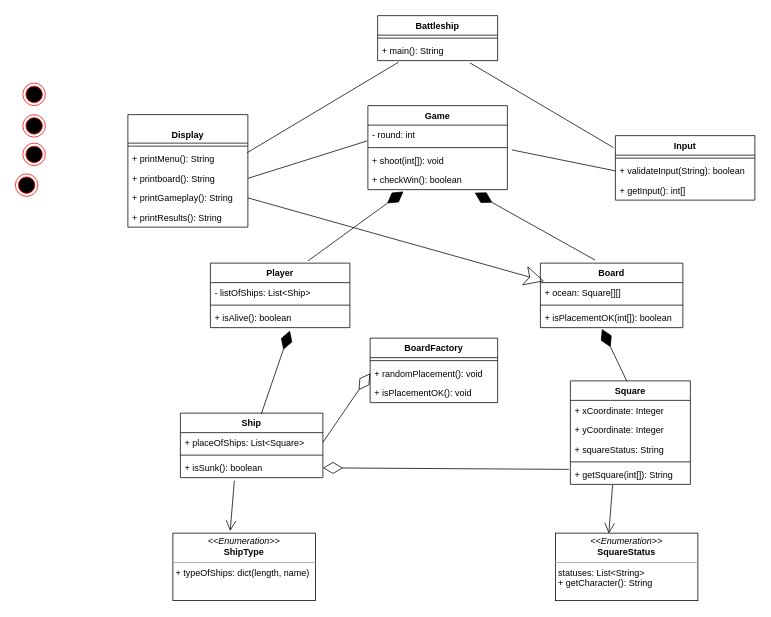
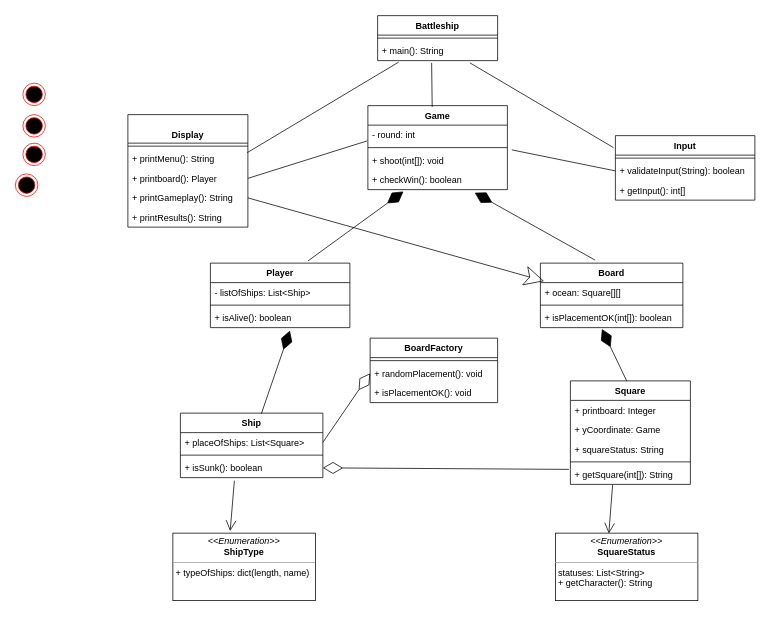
  <mxCell id="0" />
  <mxCell id="1" parent="0" />
  <mxCell id="2" value="Battleship&#10;" style="swimlane;fontStyle=1;align=center;verticalAlign=top;childLayout=stackLayout;horizontal=1;startSize=26;horizontalStack=0;resizeParent=1;resizeParentMax=0;resizeLast=0;collapsible=1;marginBottom=0;" vertex="1" parent="1"><mxGeometry x="503" width="160" height="60" as="geometry" y="20" /></mxCell>
  <mxCell id="3" value="" style="line;strokeWidth=1;fillColor=none;align=left;verticalAlign=middle;spacingTop=-1;spacingLeft=3;spacingRight=3;rotatable=0;labelPosition=right;points=[];portConstraint=eastwest;" vertex="1" parent="2"><mxGeometry y="26" width="160" height="8" as="geometry" /></mxCell>
  <mxCell id="4" value="+ main(): String" style="text;strokeColor=none;fillColor=none;align=left;verticalAlign=top;spacingLeft=4;spacingRight=4;overflow=hidden;rotatable=0;points=[[0,0.5],[1,0.5]];portConstraint=eastwest;" vertex="1" parent="2"><mxGeometry y="34" width="160" height="26" as="geometry" /></mxCell>
  <mxCell id="5" value="&#10;Display" style="swimlane;fontStyle=1;align=center;verticalAlign=top;childLayout=stackLayout;horizontal=1;startSize=38;horizontalStack=0;resizeParent=1;resizeParentMax=0;resizeLast=0;collapsible=1;marginBottom=0;" vertex="1" parent="1"><mxGeometry x="170" y="152" width="160" height="150" as="geometry" /></mxCell>
  <mxCell id="6" value="" style="line;strokeWidth=1;fillColor=none;align=left;verticalAlign=middle;spacingTop=-1;spacingLeft=3;spacingRight=3;rotatable=0;labelPosition=right;points=[];portConstraint=eastwest;" vertex="1" parent="5"><mxGeometry y="38" width="160" height="8" as="geometry" /></mxCell>
  <mxCell id="7" value="+ printMenu(): String" style="text;strokeColor=none;fillColor=none;align=left;verticalAlign=top;spacingLeft=4;spacingRight=4;overflow=hidden;rotatable=0;points=[[0,0.5],[1,0.5]];portConstraint=eastwest;" vertex="1" parent="5"><mxGeometry y="46" width="160" height="26" as="geometry" /></mxCell>
- <mxCell id="8" value="+ printboard(): String" style="text;strokeColor=none;fillColor=none;align=left;verticalAlign=top;spacingLeft=4;spacingRight=4;overflow=hidden;rotatable=0;points=[[0,0.5],[1,0.5]];portConstraint=eastwest;" vertex="1" parent="5"><mxGeometry y="72" width="160" height="26" as="geometry" /></mxCell>
+ <mxCell id="8" value="+ printboard(): Player" style="text;strokeColor=none;fillColor=none;align=left;verticalAlign=top;spacingLeft=4;spacingRight=4;overflow=hidden;rotatable=0;points=[[0,0.5],[1,0.5]];portConstraint=eastwest;" vertex="1" parent="5"><mxGeometry y="72" width="160" height="26" as="geometry" /></mxCell>
  <mxCell id="9" value="+ printGameplay(): String" style="text;strokeColor=none;fillColor=none;align=left;verticalAlign=top;spacingLeft=4;spacingRight=4;overflow=hidden;rotatable=0;points=[[0,0.5],[1,0.5]];portConstraint=eastwest;" vertex="1" parent="5"><mxGeometry y="98" width="160" height="26" as="geometry" /></mxCell>
  <mxCell id="10" value="+ printResults(): String" style="text;strokeColor=none;fillColor=none;align=left;verticalAlign=top;spacingLeft=4;spacingRight=4;overflow=hidden;rotatable=0;points=[[0,0.5],[1,0.5]];portConstraint=eastwest;" vertex="1" parent="5"><mxGeometry y="124" width="160" height="26" as="geometry" /></mxCell>
  <mxCell id="11" value="Input" style="swimlane;fontStyle=1;align=center;verticalAlign=top;childLayout=stackLayout;horizontal=1;startSize=26;horizontalStack=0;resizeParent=1;resizeParentMax=0;resizeLast=0;collapsible=1;marginBottom=0;" vertex="1" parent="1"><mxGeometry x="820" y="180" width="186" height="86" as="geometry" /></mxCell>
  <mxCell id="12" value="" style="line;strokeWidth=1;fillColor=none;align=left;verticalAlign=middle;spacingTop=-1;spacingLeft=3;spacingRight=3;rotatable=0;labelPosition=right;points=[];portConstraint=eastwest;" vertex="1" parent="11"><mxGeometry y="26" width="186" height="8" as="geometry" /></mxCell>
  <mxCell id="13" value="+ validateInput(String): boolean" style="text;strokeColor=none;fillColor=none;align=left;verticalAlign=top;spacingLeft=4;spacingRight=4;overflow=hidden;rotatable=0;points=[[0,0.5],[1,0.5]];portConstraint=eastwest;" vertex="1" parent="11"><mxGeometry y="34" width="186" height="26" as="geometry" /></mxCell>
  <mxCell id="14" value="+ getInput(): int[]" style="text;strokeColor=none;fillColor=none;align=left;verticalAlign=top;spacingLeft=4;spacingRight=4;overflow=hidden;rotatable=0;points=[[0,0.5],[1,0.5]];portConstraint=eastwest;" vertex="1" parent="11"><mxGeometry y="60" width="186" height="26" as="geometry" /></mxCell>
  <mxCell id="15" value="Game" style="swimlane;fontStyle=1;align=center;verticalAlign=top;childLayout=stackLayout;horizontal=1;startSize=26;horizontalStack=0;resizeParent=1;resizeParentMax=0;resizeLast=0;collapsible=1;marginBottom=0;" vertex="1" parent="1"><mxGeometry x="490" y="140" width="186" height="112" as="geometry" /></mxCell>
  <mxCell id="16" value="- round: int   " style="text;strokeColor=none;fillColor=none;align=left;verticalAlign=top;spacingLeft=4;spacingRight=4;overflow=hidden;rotatable=0;points=[[0,0.5],[1,0.5]];portConstraint=eastwest;" vertex="1" parent="15"><mxGeometry y="26" width="186" height="26" as="geometry" /></mxCell>
  <mxCell id="17" value="" style="line;strokeWidth=1;fillColor=none;align=left;verticalAlign=middle;spacingTop=-1;spacingLeft=3;spacingRight=3;rotatable=0;labelPosition=right;points=[];portConstraint=eastwest;" vertex="1" parent="15"><mxGeometry y="52" width="186" height="8" as="geometry" /></mxCell>
  <mxCell id="18" value="+ shoot(int[]): void   " style="text;strokeColor=none;fillColor=none;align=left;verticalAlign=top;spacingLeft=4;spacingRight=4;overflow=hidden;rotatable=0;points=[[0,0.5],[1,0.5]];portConstraint=eastwest;" vertex="1" parent="15"><mxGeometry y="60" width="186" height="26" as="geometry" /></mxCell>
  <mxCell id="19" value="+ checkWin(): boolean" style="text;strokeColor=none;fillColor=none;align=left;verticalAlign=top;spacingLeft=4;spacingRight=4;overflow=hidden;rotatable=0;points=[[0,0.5],[1,0.5]];portConstraint=eastwest;" vertex="1" parent="15"><mxGeometry y="86" width="186" height="26" as="geometry" /></mxCell>
  <mxCell id="20" value="Player" style="swimlane;fontStyle=1;align=center;verticalAlign=top;childLayout=stackLayout;horizontal=1;startSize=26;horizontalStack=0;resizeParent=1;resizeParentMax=0;resizeLast=0;collapsible=1;marginBottom=0;" vertex="1" parent="1"><mxGeometry x="280" y="350" width="186" height="86" as="geometry" /></mxCell>
  <mxCell id="21" value="- listOfShips: List&lt;Ship&gt;" style="text;strokeColor=none;fillColor=none;align=left;verticalAlign=top;spacingLeft=4;spacingRight=4;overflow=hidden;rotatable=0;points=[[0,0.5],[1,0.5]];portConstraint=eastwest;" vertex="1" parent="20"><mxGeometry y="26" width="186" height="26" as="geometry" /></mxCell>
  <mxCell id="22" value="" style="line;strokeWidth=1;fillColor=none;align=left;verticalAlign=middle;spacingTop=-1;spacingLeft=3;spacingRight=3;rotatable=0;labelPosition=right;points=[];portConstraint=eastwest;" vertex="1" parent="20"><mxGeometry y="52" width="186" height="8" as="geometry" /></mxCell>
  <mxCell id="23" value="+ isAlive(): boolean" style="text;strokeColor=none;fillColor=none;align=left;verticalAlign=top;spacingLeft=4;spacingRight=4;overflow=hidden;rotatable=0;points=[[0,0.5],[1,0.5]];portConstraint=eastwest;" vertex="1" parent="20"><mxGeometry y="60" width="186" height="26" as="geometry" /></mxCell>
  <mxCell id="24" value="BoardFactory" style="swimlane;fontStyle=1;align=center;verticalAlign=top;childLayout=stackLayout;horizontal=1;startSize=26;horizontalStack=0;resizeParent=1;resizeParentMax=0;resizeLast=0;collapsible=1;marginBottom=0;" vertex="1" parent="1"><mxGeometry x="493" y="450" width="170" height="86" as="geometry" /></mxCell>
  <mxCell id="25" value="" style="line;strokeWidth=1;fillColor=none;align=left;verticalAlign=middle;spacingTop=-1;spacingLeft=3;spacingRight=3;rotatable=0;labelPosition=right;points=[];portConstraint=eastwest;" vertex="1" parent="24"><mxGeometry y="26" width="170" height="8" as="geometry" /></mxCell>
  <mxCell id="26" value="+ randomPlacement(): void" style="text;strokeColor=none;fillColor=none;align=left;verticalAlign=top;spacingLeft=4;spacingRight=4;overflow=hidden;rotatable=0;points=[[0,0.5],[1,0.5]];portConstraint=eastwest;" vertex="1" parent="24"><mxGeometry y="34" width="170" height="26" as="geometry" /></mxCell>
  <mxCell id="27" value="+ isPlacementOK(): void" style="text;strokeColor=none;fillColor=none;align=left;verticalAlign=top;spacingLeft=4;spacingRight=4;overflow=hidden;rotatable=0;points=[[0,0.5],[1,0.5]];portConstraint=eastwest;" vertex="1" parent="24"><mxGeometry y="60" width="170" height="26" as="geometry" /></mxCell>
  <mxCell id="28" value="Board" style="swimlane;fontStyle=1;align=center;verticalAlign=top;childLayout=stackLayout;horizontal=1;startSize=26;horizontalStack=0;resizeParent=1;resizeParentMax=0;resizeLast=0;collapsible=1;marginBottom=0;" vertex="1" parent="1"><mxGeometry x="720" y="350" width="190" height="86" as="geometry" /></mxCell>
  <mxCell id="29" value="+ ocean: Square[][] " style="text;strokeColor=none;fillColor=none;align=left;verticalAlign=top;spacingLeft=4;spacingRight=4;overflow=hidden;rotatable=0;points=[[0,0.5],[1,0.5]];portConstraint=eastwest;" vertex="1" parent="28"><mxGeometry y="26" width="190" height="26" as="geometry" /></mxCell>
  <mxCell id="30" value="" style="line;strokeWidth=1;fillColor=none;align=left;verticalAlign=middle;spacingTop=-1;spacingLeft=3;spacingRight=3;rotatable=0;labelPosition=right;points=[];portConstraint=eastwest;" vertex="1" parent="28"><mxGeometry y="52" width="190" height="8" as="geometry" /></mxCell>
  <mxCell id="31" value="+ isPlacementOK(int[]): boolean" style="text;strokeColor=none;fillColor=none;align=left;verticalAlign=top;spacingLeft=4;spacingRight=4;overflow=hidden;rotatable=0;points=[[0,0.5],[1,0.5]];portConstraint=eastwest;" vertex="1" parent="28"><mxGeometry y="60" width="190" height="26" as="geometry" /></mxCell>
  <mxCell id="32" value="Ship" style="swimlane;fontStyle=1;align=center;verticalAlign=top;childLayout=stackLayout;horizontal=1;startSize=26;horizontalStack=0;resizeParent=1;resizeParentMax=0;resizeLast=0;collapsible=1;marginBottom=0;" vertex="1" parent="1"><mxGeometry x="240" y="550" width="190" height="86" as="geometry" /></mxCell>
  <mxCell id="33" value="+ placeOfShips: List&lt;Square&gt;  " style="text;strokeColor=none;fillColor=none;align=left;verticalAlign=top;spacingLeft=4;spacingRight=4;overflow=hidden;rotatable=0;points=[[0,0.5],[1,0.5]];portConstraint=eastwest;" vertex="1" parent="32"><mxGeometry y="26" width="190" height="26" as="geometry" /></mxCell>
  <mxCell id="34" value="" style="line;strokeWidth=1;fillColor=none;align=left;verticalAlign=middle;spacingTop=-1;spacingLeft=3;spacingRight=3;rotatable=0;labelPosition=right;points=[];portConstraint=eastwest;" vertex="1" parent="32"><mxGeometry y="52" width="190" height="8" as="geometry" /></mxCell>
  <mxCell id="35" value="+ isSunk(): boolean" style="text;strokeColor=none;fillColor=none;align=left;verticalAlign=top;spacingLeft=4;spacingRight=4;overflow=hidden;rotatable=0;points=[[0,0.5],[1,0.5]];portConstraint=eastwest;" vertex="1" parent="32"><mxGeometry y="60" width="190" height="26" as="geometry" /></mxCell>
  <mxCell id="36" value="&lt;p style=&quot;margin:0px;margin-top:4px;text-align:center;&quot;&gt;&lt;i&gt;&amp;lt;&amp;lt;Enumeration&amp;gt;&amp;gt;&lt;/i&gt;&lt;br&gt;&lt;b&gt;ShipType&lt;/b&gt;&lt;/p&gt;&lt;hr size=&quot;1&quot;&gt;&lt;p style=&quot;margin:0px;margin-left:4px;&quot;&gt;+ typeOfShips: dict(length, name)&lt;/p&gt;&lt;p style=&quot;margin:0px;margin-left:4px;&quot;&gt;&lt;br&gt;&lt;/p&gt;" style="verticalAlign=top;align=left;overflow=fill;fontSize=12;fontFamily=Helvetica;html=1;" vertex="1" parent="1"><mxGeometry x="230" y="710" width="190" height="90" as="geometry" /></mxCell>
  <mxCell id="37" value="Square" style="swimlane;fontStyle=1;align=center;verticalAlign=top;childLayout=stackLayout;horizontal=1;startSize=26;horizontalStack=0;resizeParent=1;resizeParentMax=0;resizeLast=0;collapsible=1;marginBottom=0;" vertex="1" parent="1"><mxGeometry x="760" y="507" width="160" height="138" as="geometry" /></mxCell>
- <mxCell id="38" value="+ xCoordinate: Integer&#10;" style="text;strokeColor=none;fillColor=none;align=left;verticalAlign=top;spacingLeft=4;spacingRight=4;overflow=hidden;rotatable=0;points=[[0,0.5],[1,0.5]];portConstraint=eastwest;" vertex="1" parent="37"><mxGeometry y="26" width="160" height="26" as="geometry" /></mxCell>
- <mxCell id="39" value="+ yCoordinate: Integer&#10;" style="text;strokeColor=none;fillColor=none;align=left;verticalAlign=top;spacingLeft=4;spacingRight=4;overflow=hidden;rotatable=0;points=[[0,0.5],[1,0.5]];portConstraint=eastwest;" vertex="1" parent="37"><mxGeometry y="52" width="160" height="26" as="geometry" /></mxCell>
+ <mxCell id="38" value="+ printboard: Integer&#10;" style="text;strokeColor=none;fillColor=none;align=left;verticalAlign=top;spacingLeft=4;spacingRight=4;overflow=hidden;rotatable=0;points=[[0,0.5],[1,0.5]];portConstraint=eastwest;" vertex="1" parent="37"><mxGeometry y="26" width="160" height="26" as="geometry" /></mxCell>
+ <mxCell id="39" value="+ yCoordinate: Game&#10;" style="text;strokeColor=none;fillColor=none;align=left;verticalAlign=top;spacingLeft=4;spacingRight=4;overflow=hidden;rotatable=0;points=[[0,0.5],[1,0.5]];portConstraint=eastwest;" vertex="1" parent="37"><mxGeometry y="52" width="160" height="26" as="geometry" /></mxCell>
  <mxCell id="40" value="+ squareStatus: String&#10;" style="text;strokeColor=none;fillColor=none;align=left;verticalAlign=top;spacingLeft=4;spacingRight=4;overflow=hidden;rotatable=0;points=[[0,0.5],[1,0.5]];portConstraint=eastwest;" vertex="1" parent="37"><mxGeometry y="78" width="160" height="26" as="geometry" /></mxCell>
  <mxCell id="41" value="" style="line;strokeWidth=1;fillColor=none;align=left;verticalAlign=middle;spacingTop=-1;spacingLeft=3;spacingRight=3;rotatable=0;labelPosition=right;points=[];portConstraint=eastwest;" vertex="1" parent="37"><mxGeometry y="104" width="160" height="8" as="geometry" /></mxCell>
  <mxCell id="42" value="+ getSquare(int[]): String" style="text;strokeColor=none;fillColor=none;align=left;verticalAlign=top;spacingLeft=4;spacingRight=4;overflow=hidden;rotatable=0;points=[[0,0.5],[1,0.5]];portConstraint=eastwest;" vertex="1" parent="37"><mxGeometry y="112" width="160" height="26" as="geometry" /></mxCell>
  <mxCell id="43" value="&lt;p style=&quot;margin:0px;margin-top:4px;text-align:center;&quot;&gt;&lt;i&gt;&amp;lt;&amp;lt;Enumeration&amp;gt;&amp;gt;&lt;/i&gt;&lt;br&gt;&lt;b&gt;SquareStatus&lt;/b&gt;&lt;/p&gt;&lt;hr size=&quot;1&quot;&gt;&lt;p style=&quot;margin:0px;margin-left:4px;&quot;&gt;statuses: List&amp;lt;String&amp;gt;&lt;/p&gt;&lt;p style=&quot;margin:0px;margin-left:4px;&quot;&gt;+ getCharacter(): String&amp;nbsp;&lt;br&gt;&lt;/p&gt;&lt;p style=&quot;margin:0px;margin-left:4px;&quot;&gt;&lt;br&gt;&lt;/p&gt;" style="verticalAlign=top;align=left;overflow=fill;fontSize=12;fontFamily=Helvetica;html=1;" vertex="1" parent="1"><mxGeometry x="740" y="710" width="190" height="90" as="geometry" /></mxCell>
  <mxCell id="44" value="" style="endArrow=open;endFill=1;endSize=12;html=1;rounded=0;exitX=0.352;exitY=1.026;exitDx=0;exitDy=0;exitPerimeter=0;entryX=0.375;entryY=0.006;entryDx=0;entryDy=0;entryPerimeter=0;" edge="1" parent="1" source="42" target="43"><mxGeometry width="160" relative="1" as="geometry"><mxPoint x="548" y="710" as="sourcePoint" /><mxPoint x="648" y="750" as="targetPoint" /></mxGeometry></mxCell>
  <mxCell id="45" value="" style="endArrow=open;endFill=1;endSize=12;html=1;rounded=0;exitX=0.379;exitY=1.154;exitDx=0;exitDy=0;exitPerimeter=0;entryX=0.402;entryY=-0.031;entryDx=0;entryDy=0;entryPerimeter=0;" edge="1" parent="1" source="35" target="36"><mxGeometry width="160" relative="1" as="geometry"><mxPoint x="392" y="630" as="sourcePoint" /><mxPoint x="392" y="754" as="targetPoint" /></mxGeometry></mxCell>
  <mxCell id="46" value="" style="endArrow=diamondThin;endFill=1;endSize=24;html=1;rounded=0;exitX=0.47;exitY=0.002;exitDx=0;exitDy=0;exitPerimeter=0;entryX=0.432;entryY=1.071;entryDx=0;entryDy=0;entryPerimeter=0;" edge="1" parent="1" source="37" target="31"><mxGeometry width="160" relative="1" as="geometry"><mxPoint x="522" y="470" as="sourcePoint" /><mxPoint x="682" y="470" as="targetPoint" /></mxGeometry></mxCell>
  <mxCell id="47" value="" style="endArrow=diamondThin;endFill=1;endSize=24;html=1;rounded=0;entryX=0.57;entryY=1.154;entryDx=0;entryDy=0;entryPerimeter=0;exitX=0.568;exitY=0.011;exitDx=0;exitDy=0;exitPerimeter=0;" edge="1" parent="1" source="32" target="23"><mxGeometry width="160" relative="1" as="geometry"><mxPoint x="330" y="510" as="sourcePoint" /><mxPoint x="490" y="510" as="targetPoint" /></mxGeometry></mxCell>
  <mxCell id="48" value="" style="endArrow=diamondThin;endFill=1;endSize=24;html=1;rounded=0;entryX=0.766;entryY=1.16;entryDx=0;entryDy=0;entryPerimeter=0;exitX=0.384;exitY=-0.047;exitDx=0;exitDy=0;exitPerimeter=0;" edge="1" parent="1" source="28" target="19"><mxGeometry width="160" relative="1" as="geometry"><mxPoint x="560" y="326" as="sourcePoint" /><mxPoint x="720" y="326" as="targetPoint" /></mxGeometry></mxCell>
  <mxCell id="49" value="" style="endArrow=diamondThin;endFill=1;endSize=24;html=1;rounded=0;entryX=0.255;entryY=1.096;entryDx=0;entryDy=0;entryPerimeter=0;exitX=0.7;exitY=-0.035;exitDx=0;exitDy=0;exitPerimeter=0;" edge="1" parent="1" source="20" target="19"><mxGeometry width="160" relative="1" as="geometry"><mxPoint x="530" y="325.17" as="sourcePoint" /><mxPoint x="690" y="325.17" as="targetPoint" /></mxGeometry></mxCell>
  <mxCell id="50" value="" style="endArrow=none;endFill=0;endSize=24;html=1;rounded=0;entryX=0.175;entryY=1.077;entryDx=0;entryDy=0;entryPerimeter=0;exitX=0.995;exitY=0.179;exitDx=0;exitDy=0;exitPerimeter=0;" edge="1" parent="1" source="7" target="4"><mxGeometry width="160" relative="1" as="geometry"><mxPoint x="330" y="90" as="sourcePoint" /><mxPoint x="500.76" y="93.502" as="targetPoint" /></mxGeometry></mxCell>
  <mxCell id="51" value="" style="endArrow=none;endFill=0;endSize=24;html=1;rounded=0;entryX=0.769;entryY=1.115;entryDx=0;entryDy=0;exitX=-0.013;exitY=0.186;exitDx=0;exitDy=0;exitPerimeter=0;entryPerimeter=0;" edge="1" parent="1" source="11" target="4"><mxGeometry width="160" relative="1" as="geometry"><mxPoint x="410" y="320" as="sourcePoint" /><mxPoint x="663" y="85" as="targetPoint" /></mxGeometry></mxCell>
+ <mxCell id="52" value="" style="endArrow=none;endFill=0;endSize=24;html=1;rounded=0;exitX=0.461;exitY=0.016;exitDx=0;exitDy=0;exitPerimeter=0;entryX=0.45;entryY=1.115;entryDx=0;entryDy=0;entryPerimeter=0;" edge="1" parent="1" source="15" target="4"><mxGeometry width="160" relative="1" as="geometry"><mxPoint x="410" y="320" as="sourcePoint" /><mxPoint x="576" y="90" as="targetPoint" /></mxGeometry></mxCell>
  <mxCell id="53" value="" style="endArrow=diamondThin;endFill=0;endSize=24;html=1;rounded=0;entryX=1;entryY=0.5;entryDx=0;entryDy=0;exitX=-0.012;exitY=0.231;exitDx=0;exitDy=0;exitPerimeter=0;" edge="1" parent="1" source="42" target="35"><mxGeometry width="160" relative="1" as="geometry"><mxPoint x="600" y="420" as="sourcePoint" /><mxPoint x="760" y="420" as="targetPoint" /></mxGeometry></mxCell>
  <mxCell id="54" value="" style="endArrow=diamondThin;endFill=0;endSize=24;html=1;rounded=0;entryX=0;entryY=0.5;entryDx=0;entryDy=0;exitX=1;exitY=0.5;exitDx=0;exitDy=0;" edge="1" parent="1" source="33" target="26"><mxGeometry width="160" relative="1" as="geometry"><mxPoint x="420" y="580" as="sourcePoint" /><mxPoint x="580" y="580" as="targetPoint" /></mxGeometry></mxCell>
  <mxCell id="55" value="" style="ellipse;html=1;shape=endState;fillColor=#000000;strokeColor=#ff0000;" vertex="1" parent="1"><mxGeometry x="30" y="110" width="30" height="30" as="geometry" /></mxCell>
  <mxCell id="56" value="" style="ellipse;html=1;shape=endState;fillColor=#000000;strokeColor=#ff0000;" vertex="1" parent="1"><mxGeometry x="30" y="190" width="30" height="30" as="geometry" /></mxCell>
  <mxCell id="57" value="" style="ellipse;html=1;shape=endState;fillColor=#000000;strokeColor=#ff0000;" vertex="1" parent="1"><mxGeometry x="30" y="152" width="30" height="30" as="geometry" /></mxCell>
  <mxCell id="58" value="" style="ellipse;html=1;shape=endState;fillColor=#000000;strokeColor=#ff0000;" vertex="1" parent="1"><mxGeometry x="20" y="231" width="30" height="30" as="geometry" /></mxCell>
  <mxCell id="59" value="" style="endArrow=none;endFill=0;endSize=24;html=1;rounded=0;entryX=1.032;entryY=-0.038;entryDx=0;entryDy=0;entryPerimeter=0;exitX=0;exitY=0.5;exitDx=0;exitDy=0;" edge="1" parent="1" source="13" target="18"><mxGeometry width="160" relative="1" as="geometry"><mxPoint x="810" y="220" as="sourcePoint" /><mxPoint x="636.04" y="92.99" as="targetPoint" /></mxGeometry></mxCell>
  <mxCell id="60" value="" style="endArrow=none;endFill=0;endSize=24;html=1;rounded=0;entryX=1;entryY=0.5;entryDx=0;entryDy=0;exitX=-0.005;exitY=0.808;exitDx=0;exitDy=0;exitPerimeter=0;" edge="1" parent="1" source="16" target="8"><mxGeometry width="160" relative="1" as="geometry"><mxPoint x="830" y="237" as="sourcePoint" /><mxPoint x="691.952" y="259.012" as="targetPoint" /></mxGeometry></mxCell>
  <mxCell id="61" value="" style="endArrow=classic;endFill=0;endSize=24;html=1;rounded=0;entryX=0.026;entryY=-0.077;entryDx=0;entryDy=0;exitX=1;exitY=0.5;exitDx=0;exitDy=0;entryPerimeter=0;" edge="1" parent="1" source="9" target="29"><mxGeometry width="160" relative="1" as="geometry"><mxPoint x="840" y="247" as="sourcePoint" /><mxPoint x="701.952" y="269.012" as="targetPoint" /></mxGeometry></mxCell>
